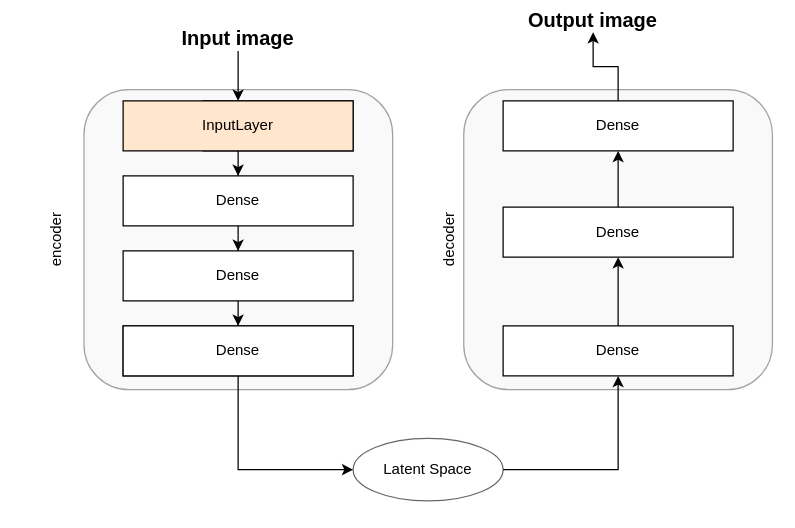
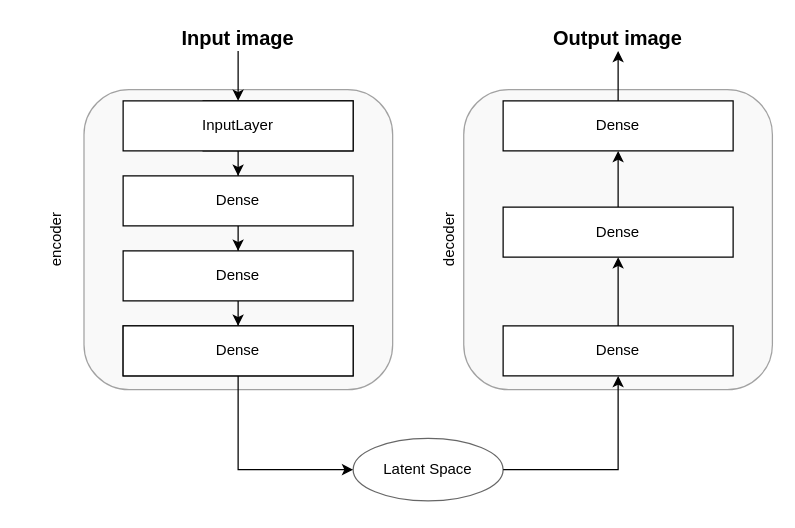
  <mxCell id="0" />
  <mxCell id="1" parent="0" />
  <mxCell id="2" value="" style="rounded=1;whiteSpace=wrap;html=1;shadow=0;opacity=60;rotation=90;glass=0;sketch=0;backgroundOutline=0;fillColor=#f5f5f5;strokeColor=#666666;fontColor=#333333;" vertex="1" parent="1"><mxGeometry x="373.91" y="67.58" width="240.09" height="246.94" as="geometry" /></mxCell>
  <mxCell id="3" value="" style="rounded=1;whiteSpace=wrap;html=1;shadow=0;opacity=60;rotation=90;glass=0;sketch=0;backgroundOutline=0;fillColor=#f5f5f5;strokeColor=#666666;fontColor=#333333;" vertex="1" parent="1"><mxGeometry x="70.11" y="67.58" width="240.09" height="246.94" as="geometry" /></mxCell>
  <mxCell id="4" value="" style="rounded=0;whiteSpace=wrap;html=1;" vertex="1" parent="1"><mxGeometry x="162" y="80" width="120" height="40" as="geometry" /></mxCell>
  <mxCell id="5" value="" style="edgeStyle=orthogonalEdgeStyle;rounded=0;orthogonalLoop=1;jettySize=auto;html=1;" edge="1" parent="1" source="6" target="10"><mxGeometry relative="1" as="geometry" /></mxCell>
- <mxCell id="6" value="InputLayer" style="rounded=0;whiteSpace=wrap;html=1;fillColor=#ffe6cc;" vertex="1" parent="1"><mxGeometry x="98" y="80" width="184" height="40" as="geometry" /></mxCell>
+ <mxCell id="6" value="InputLayer" style="rounded=0;whiteSpace=wrap;html=1;" vertex="1" parent="1"><mxGeometry x="98" y="80" width="184" height="40" as="geometry" /></mxCell>
  <mxCell id="7" value="" style="edgeStyle=orthogonalEdgeStyle;rounded=0;orthogonalLoop=1;jettySize=auto;html=1;" edge="1" parent="1" source="8" target="24"><mxGeometry relative="1" as="geometry" /></mxCell>
  <mxCell id="8" value="Dense" style="rounded=0;whiteSpace=wrap;html=1;" vertex="1" parent="1"><mxGeometry x="402" y="165" width="184" height="40" as="geometry" /></mxCell>
  <mxCell id="9" value="" style="edgeStyle=orthogonalEdgeStyle;rounded=0;orthogonalLoop=1;jettySize=auto;html=1;" edge="1" parent="1" source="10" target="16"><mxGeometry relative="1" as="geometry" /></mxCell>
  <mxCell id="10" value="Dense" style="rounded=0;whiteSpace=wrap;html=1;" vertex="1" parent="1"><mxGeometry x="98" y="140" width="184" height="40" as="geometry" /></mxCell>
  <mxCell id="11" value="" style="edgeStyle=orthogonalEdgeStyle;rounded=0;orthogonalLoop=1;jettySize=auto;html=1;" edge="1" parent="1" source="12" target="8"><mxGeometry relative="1" as="geometry" /></mxCell>
  <mxCell id="12" value="Dense" style="rounded=0;whiteSpace=wrap;html=1;" vertex="1" parent="1"><mxGeometry x="402" y="260" width="184" height="40" as="geometry" /></mxCell>
  <mxCell id="13" value="" style="edgeStyle=orthogonalEdgeStyle;rounded=0;orthogonalLoop=1;jettySize=auto;html=1;" edge="1" parent="1" source="14" target="22"><mxGeometry relative="1" as="geometry"><mxPoint x="190" y="380" as="targetPoint" /><Array as="points"><mxPoint x="190" y="375" /></Array></mxGeometry></mxCell>
  <mxCell id="14" value="Dense" style="rounded=0;whiteSpace=wrap;html=1;" vertex="1" parent="1"><mxGeometry x="98" y="260" width="184" height="40" as="geometry" /></mxCell>
  <mxCell id="15" value="" style="edgeStyle=orthogonalEdgeStyle;rounded=0;orthogonalLoop=1;jettySize=auto;html=1;" edge="1" parent="1" source="16" target="14"><mxGeometry relative="1" as="geometry" /></mxCell>
  <mxCell id="16" value="Dense" style="rounded=0;whiteSpace=wrap;html=1;" vertex="1" parent="1"><mxGeometry x="98" y="200" width="184" height="40" as="geometry" /></mxCell>
  <mxCell id="17" value="" style="edgeStyle=orthogonalEdgeStyle;rounded=0;orthogonalLoop=1;jettySize=auto;html=1;" edge="1" parent="1" source="18"><mxGeometry relative="1" as="geometry"><mxPoint x="190" y="80" as="targetPoint" /></mxGeometry></mxCell>
  <mxCell id="18" value="&lt;b&gt;&lt;font style=&quot;font-size: 16px&quot;&gt;Input image&lt;/font&gt;&lt;/b&gt;" style="text;html=1;strokeColor=none;fillColor=none;align=center;verticalAlign=middle;whiteSpace=wrap;rounded=0;" vertex="1" parent="1"><mxGeometry x="70" y="20" width="240" height="20" as="geometry" /></mxCell>
  <mxCell id="19" value="&lt;div&gt;encoder&lt;/div&gt;" style="text;html=1;strokeColor=none;fillColor=none;align=center;verticalAlign=middle;whiteSpace=wrap;rounded=0;shadow=0;glass=0;sketch=0;opacity=60;rotation=-90;" vertex="1" parent="1"><mxGeometry x="20.11" y="181.05" width="50" height="20" as="geometry" /></mxCell>
  <mxCell id="20" value="Dense" style="rounded=0;whiteSpace=wrap;html=1;" vertex="1" parent="1"><mxGeometry x="98" y="260" width="184" height="40" as="geometry" /></mxCell>
  <mxCell id="21" value="" style="edgeStyle=orthogonalEdgeStyle;rounded=0;orthogonalLoop=1;jettySize=auto;html=1;entryX=0.5;entryY=1;entryDx=0;entryDy=0;" edge="1" parent="1" source="22" target="12"><mxGeometry relative="1" as="geometry"><mxPoint x="498" y="375" as="targetPoint" /><Array as="points"><mxPoint x="494" y="375" /></Array></mxGeometry></mxCell>
  <mxCell id="22" value="Latent Space" style="ellipse;whiteSpace=wrap;html=1;rounded=1;shadow=0;glass=0;sketch=0;opacity=60;" vertex="1" parent="1"><mxGeometry x="282" y="350" width="120" height="50" as="geometry" /></mxCell>
  <mxCell id="23" value="" style="edgeStyle=orthogonalEdgeStyle;rounded=0;orthogonalLoop=1;jettySize=auto;html=1;entryX=0.5;entryY=1;entryDx=0;entryDy=0;" edge="1" parent="1" source="24" target="25"><mxGeometry relative="1" as="geometry"><mxPoint x="494" y="60" as="targetPoint" /></mxGeometry></mxCell>
  <mxCell id="24" value="Dense" style="rounded=0;whiteSpace=wrap;html=1;" vertex="1" parent="1"><mxGeometry x="402" y="80" width="184" height="40" as="geometry" /></mxCell>
- <mxCell id="25" value="&lt;b&gt;&lt;font style=&quot;font-size: 16px&quot;&gt;Output image&lt;/font&gt;&lt;/b&gt;" style="text;html=1;strokeColor=none;fillColor=none;align=center;verticalAlign=middle;whiteSpace=wrap;rounded=0;" vertex="1" parent="1"><mxGeometry x="354" y="5" width="240" height="20" as="geometry" /></mxCell>
+ <mxCell id="25" value="&lt;b&gt;&lt;font style=&quot;font-size: 16px&quot;&gt;Output image&lt;/font&gt;&lt;/b&gt;" style="text;html=1;strokeColor=none;fillColor=none;align=center;verticalAlign=middle;whiteSpace=wrap;rounded=0;" vertex="1" parent="1"><mxGeometry x="374" y="20" width="240" height="20" as="geometry" /></mxCell>
  <mxCell id="26" value="&lt;div&gt;decoder&lt;/div&gt;" style="text;html=1;strokeColor=none;fillColor=none;align=center;verticalAlign=middle;whiteSpace=wrap;rounded=0;shadow=0;glass=0;sketch=0;opacity=60;rotation=-90;" vertex="1" parent="1"><mxGeometry x="334" y="181.05" width="50" height="20" as="geometry" /></mxCell>
